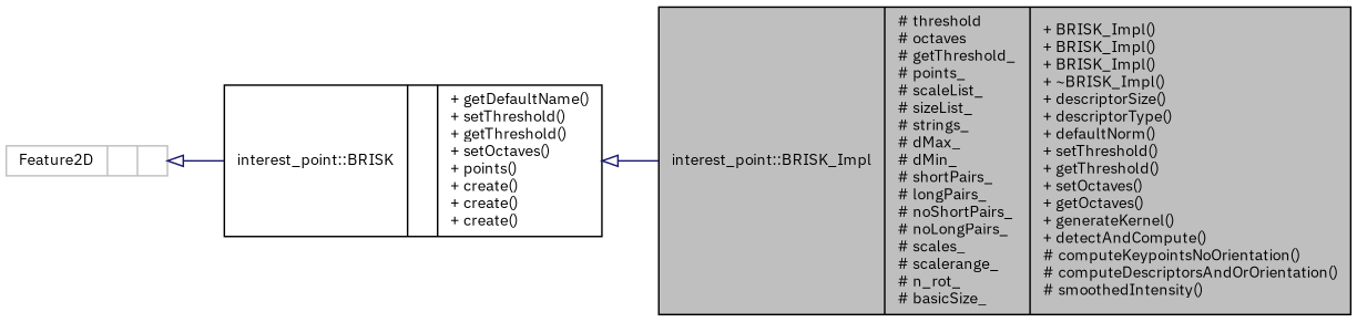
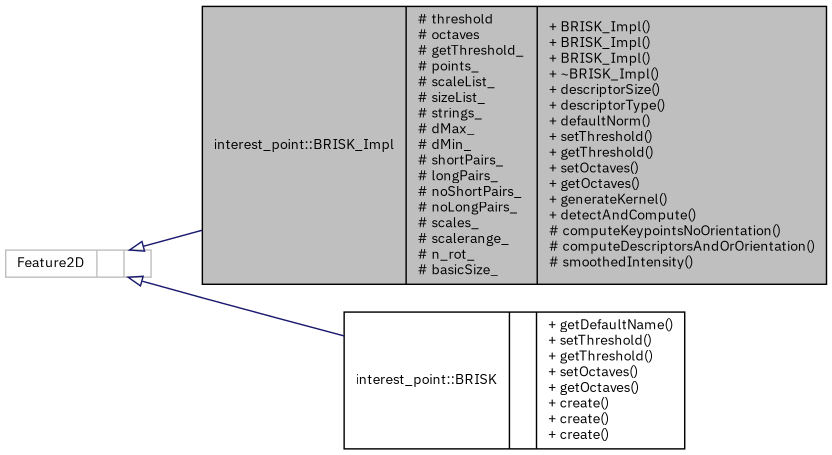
  digraph {
    fontname="IBM Plex Sans"
    rankdir=LR
    node [color=black fillcolor=white fontname="IBM Plex Sans" fontsize=10 shape=record style=filled]
    edge [arrowtail=onormal color=midnightblue dir=back fontname="IBM Plex Sans" fontsize=10 labelfontname=Helvetica labelfontsize=10 style=solid]
    n1 [fillcolor=grey75 fontcolor=black height=0.2 label="{interest_point::BRISK_Impl\n|# threshold\l# octaves\l# getThreshold_\l# points_\l# scaleList_\l# sizeList_\l# strings_\l# dMax_\l# dMin_\l# shortPairs_\l# longPairs_\l# noShortPairs_\l# noLongPairs_\l# scales_\l# scalerange_\l# n_rot_\l# basicSize_\l|+ BRISK_Impl()\l+ BRISK_Impl()\l+ BRISK_Impl()\l+ ~BRISK_Impl()\l+ descriptorSize()\l+ descriptorType()\l+ defaultNorm()\l+ setThreshold()\l+ getThreshold()\l+ setOctaves()\l+ getOctaves()\l+ generateKernel()\l+ detectAndCompute()\l# computeKeypointsNoOrientation()\l# computeDescriptorsAndOrOrientation()\l# smoothedIntensity()\l}" width=0.4]
-   n2 [height=0.2 label="{interest_point::BRISK\n||+ getDefaultName()\l+ setThreshold()\l+ getThreshold()\l+ setOctaves()\l+ points()\l+ create()\l+ create()\l+ create()\l}" width=0.4]
+   n2 [height=0.2 label="{interest_point::BRISK\n||+ getDefaultName()\l+ setThreshold()\l+ getThreshold()\l+ setOctaves()\l+ getOctaves()\l+ create()\l+ create()\l+ create()\l}" width=0.4]
    n3 [color=grey75 height=0.2 label="{Feature2D\n||}" width=0.4]
-   n2 -> n1
+   n3 -> n1
    n3 -> n2
  }
